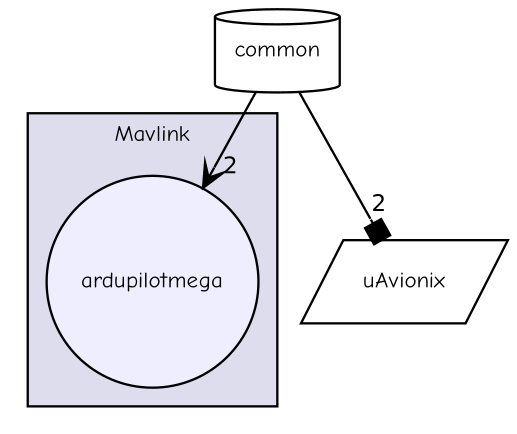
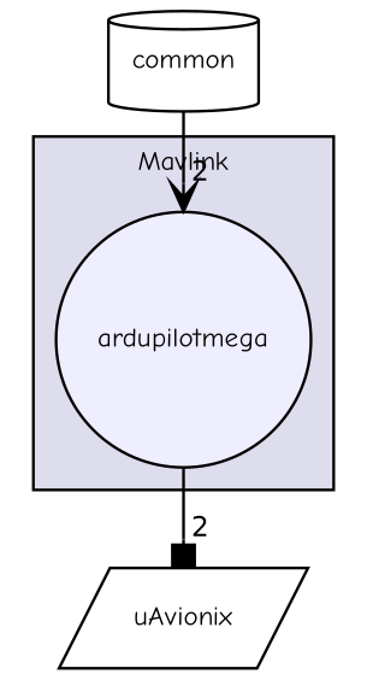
  digraph {
    compound=true
    fontname="Comic Neue"
    node [fontname="Comic Neue" fontsize=10]
    edge [fontname="Comic Neue" headlabel=2 labeldistance=1.5 labelfontname=Helvetica labelfontsize=10]
    n1 [fillcolor="#eeeeff" label=ardupilotmega pencolor=black shape=circle style=filled]
    n2 [label=uAvionix shape=parallelogram]
    n3 [label=common shape=cylinder]
    subgraph cluster_1 {
      bgcolor="#ddddee"
      fontsize=10
      label=Mavlink
      pencolor=black
      n1
    }
-   n3 -> n2 [arrowhead=box]
+   n1 -> n2 [arrowhead=box]
    n3 -> n1 [arrowhead=vee]
  }
